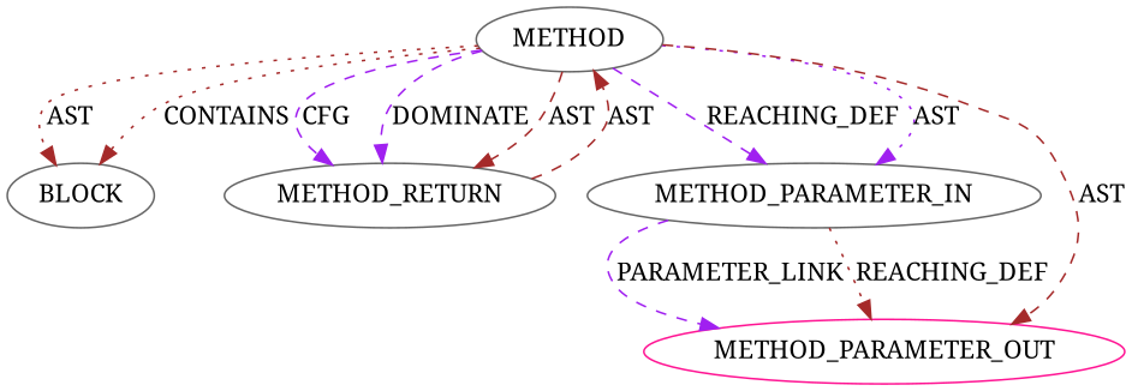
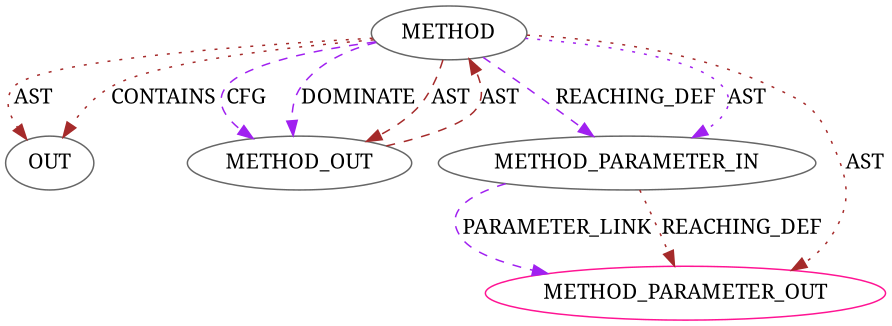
  digraph {
    fontname="Noto Serif"
    node [CODE="<empty>" ORDER=1 TYPE_FULL_NAME=ANY color=gray40 fontname="Noto Serif" EVALUATION_STRATEGY=BY_VALUE]
    edge [color=brown fontname="Noto Serif" style=dashed]
-   n1 [ARGUMENT_INDEX=1 label=BLOCK EVALUATION_STRATEGY=""]
+   n1 [ARGUMENT_INDEX=1 label=OUT EVALUATION_STRATEGY=""]
    n2 [AST_PARENT_FULL_NAME="<global>" AST_PARENT_TYPE=NAMESPACE_BLOCK FILENAME="<empty>" FULL_NAME=ssl3_setup_buffers IS_EXTERNAL=true NAME=ssl3_setup_buffers ORDER=0 label=METHOD TYPE_FULL_NAME="" EVALUATION_STRATEGY=""]
-   n3 [CODE=RET ORDER=2 label=METHOD_RETURN]
+   n3 [CODE=RET ORDER=2 label=METHOD_OUT]
    n4 [CODE=p1 INDEX=1 IS_VARIADIC=false NAME=p1 label=METHOD_PARAMETER_IN]
    n5 [CODE=p1 INDEX=1 IS_VARIADIC=false NAME=p1 color=deeppink label=METHOD_PARAMETER_OUT]
    n2 -> n1 [label=AST style=dotted]
    n2 -> n1 [label=CONTAINS style=dotted]
    n2 -> n3 [color=purple label=CFG]
    n2 -> n3 [color=purple label=DOMINATE]
    n2 -> n3 [label=AST]
    n2 -> n4 [color=purple label=REACHING_DEF]
    n2 -> n4 [color=purple label=AST style=dotted]
-   n2 -> n5 [label=AST]
+   n2 -> n5 [label=AST style=dotted]
    n3 -> n2 [label=AST]
    n4 -> n5 [color=purple label=PARAMETER_LINK]
    n4 -> n5 [VARIABLE=p1 label=REACHING_DEF style=dotted]
  }
